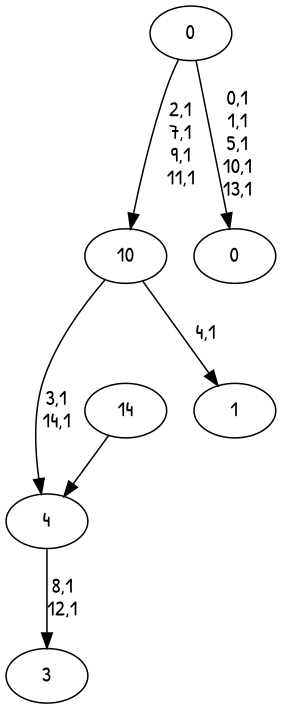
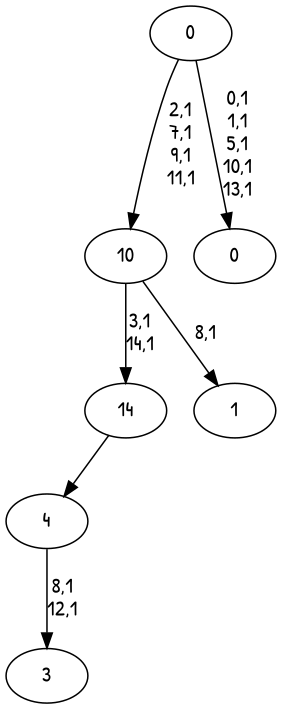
  digraph {
    fontname="Patrick Hand"
    node [fontname="Patrick Hand"]
    edge [fontname="Patrick Hand"]
    n1 [label=4]
    n2 [label=3]
    14
    n4 [label=1]
    10
    n6 [label=0]
    0
    n1 -> n2 [label="8,1\n12,1"]
    14 -> n1
-   10 -> n1 [label="3,1\n14,1"]
-   10 -> n4 [label="4,1"]
+   10 -> 14 [label="3,1\n14,1"]
+   10 -> n4 [label="8,1"]
    0 -> 10 [label="2,1\n7,1\n9,1\n11,1"]
    0 -> n6 [label="0,1\n1,1\n5,1\n10,1\n13,1"]
  }
